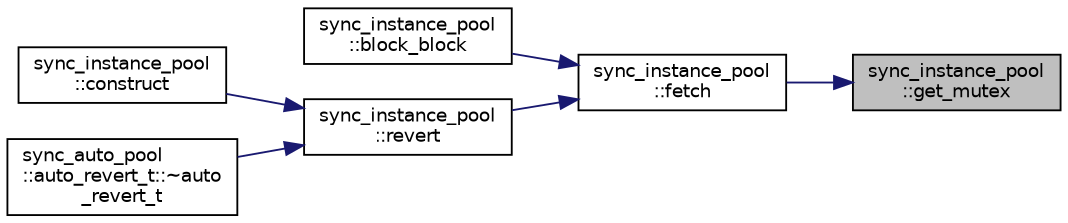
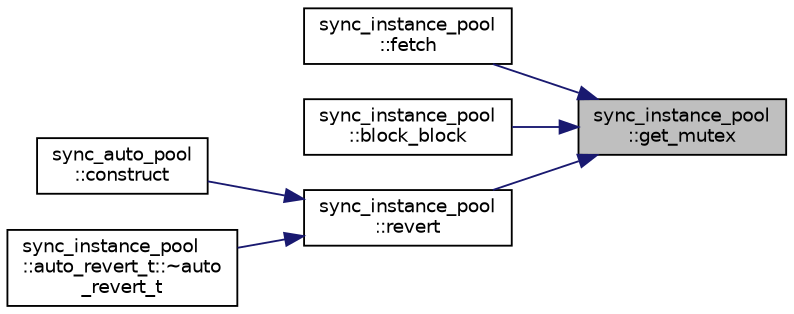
  digraph {
    rankdir=RL
    node [color=black fillcolor=white fontname=Helvetica fontsize=10 shape=record style=filled]
    edge [color=midnightblue dir=back fontname=Helvetica fontsize=10 labelfontname=Helvetica labelfontsize=10 style=solid]
    n1 [fillcolor=grey75 fontcolor=black height=0.2 label="sync_instance_pool\l::get_mutex" width=0.4]
    n2 [height=0.2 label="sync_instance_pool\l::fetch" width=0.4]
    n3 [height=0.2 label="sync_instance_pool\l::block_block" width=0.4]
    n4 [height=0.2 label="sync_instance_pool\l::revert" width=0.4]
-   n5 [height=0.2 label="sync_instance_pool\l::construct" width=0.4]
-   n6 [height=0.2 label="sync_auto_pool\l::auto_revert_t::~auto\l_revert_t" width=0.4]
+   n5 [height=0.2 label="sync_auto_pool\l::construct" width=0.4]
+   n6 [height=0.2 label="sync_instance_pool\l::auto_revert_t::~auto\l_revert_t" width=0.4]
    n1 -> n2
-   n2 -> n3
-   n2 -> n4
+   n1 -> n3
+   n1 -> n4
    n4 -> n5
    n4 -> n6
  }
